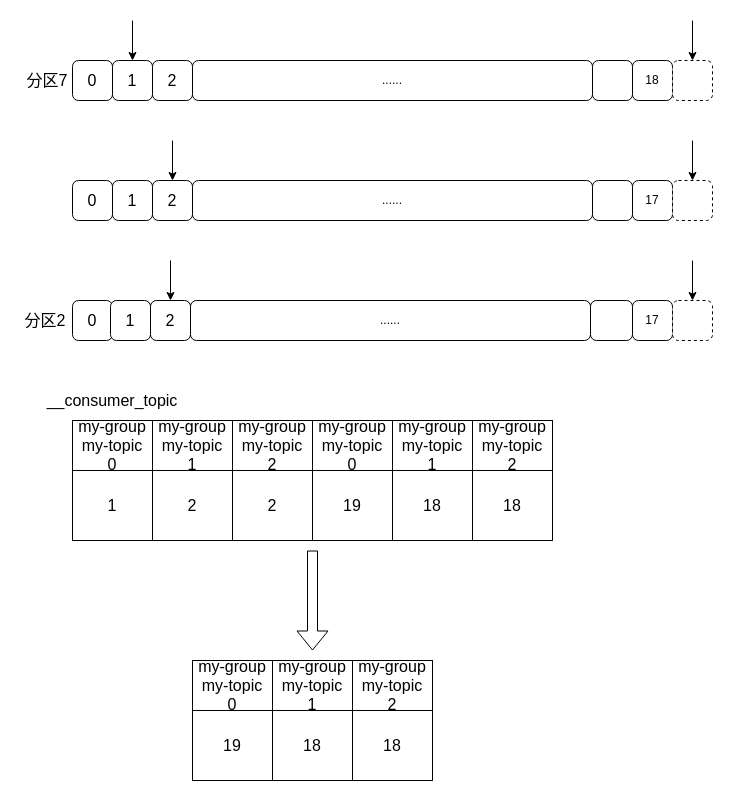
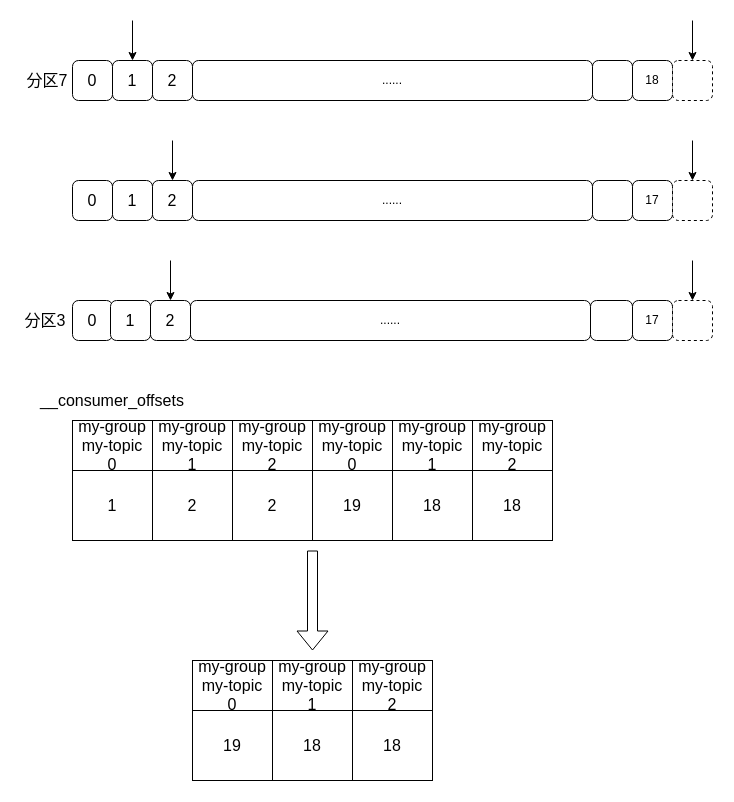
  <mxCell id="0" />
  <mxCell id="1" parent="0" />
  <mxCell id="2" value="&lt;font style=&quot;font-size: 16px&quot;&gt;0&lt;/font&gt;" style="rounded=1;whiteSpace=wrap;html=1;" vertex="1" parent="1"><mxGeometry x="72" y="60" width="40" height="40" as="geometry" /></mxCell>
  <mxCell id="3" value="&lt;font style=&quot;font-size: 16px&quot;&gt;分区7&lt;/font&gt;" style="text;html=1;strokeColor=none;fillColor=none;align=center;verticalAlign=middle;whiteSpace=wrap;rounded=0;" vertex="1" parent="1"><mxGeometry x="22" y="60" width="50" height="40" as="geometry" /></mxCell>
- <mxCell id="4" value="&lt;font style=&quot;font-size: 16px&quot;&gt;分区2&lt;/font&gt;" style="text;html=1;strokeColor=none;fillColor=none;align=center;verticalAlign=middle;whiteSpace=wrap;rounded=0;" vertex="1" parent="1"><mxGeometry x="20" y="300" width="50" height="40" as="geometry" /></mxCell>
+ <mxCell id="4" value="&lt;font style=&quot;font-size: 16px&quot;&gt;分区3&lt;/font&gt;" style="text;html=1;strokeColor=none;fillColor=none;align=center;verticalAlign=middle;whiteSpace=wrap;rounded=0;" vertex="1" parent="1"><mxGeometry x="20" y="300" width="50" height="40" as="geometry" /></mxCell>
  <mxCell id="5" value="&lt;font style=&quot;font-size: 16px&quot;&gt;1&lt;/font&gt;" style="rounded=1;whiteSpace=wrap;html=1;" vertex="1" parent="1"><mxGeometry x="112" y="60" width="40" height="40" as="geometry" /></mxCell>
  <mxCell id="6" value="&lt;font style=&quot;font-size: 16px&quot;&gt;2&lt;/font&gt;" style="rounded=1;whiteSpace=wrap;html=1;" vertex="1" parent="1"><mxGeometry x="152" y="60" width="40" height="40" as="geometry" /></mxCell>
  <mxCell id="7" value="......" style="rounded=1;whiteSpace=wrap;html=1;" vertex="1" parent="1"><mxGeometry x="192" y="60" width="400" height="40" as="geometry" /></mxCell>
  <mxCell id="8" value="" style="rounded=1;whiteSpace=wrap;html=1;" vertex="1" parent="1"><mxGeometry x="592" y="60" width="40" height="40" as="geometry" /></mxCell>
  <mxCell id="9" value="18" style="rounded=1;whiteSpace=wrap;html=1;" vertex="1" parent="1"><mxGeometry x="632" y="60" width="40" height="40" as="geometry" /></mxCell>
  <mxCell id="10" value="&lt;font style=&quot;font-size: 16px&quot;&gt;0&lt;/font&gt;" style="rounded=1;whiteSpace=wrap;html=1;" vertex="1" parent="1"><mxGeometry x="72" y="180" width="40" height="40" as="geometry" /></mxCell>
  <mxCell id="11" value="&lt;font style=&quot;font-size: 16px&quot;&gt;1&lt;/font&gt;" style="rounded=1;whiteSpace=wrap;html=1;" vertex="1" parent="1"><mxGeometry x="112" y="180" width="40" height="40" as="geometry" /></mxCell>
  <mxCell id="12" value="&lt;font style=&quot;font-size: 16px&quot;&gt;2&lt;/font&gt;" style="rounded=1;whiteSpace=wrap;html=1;" vertex="1" parent="1"><mxGeometry x="152" y="180" width="40" height="40" as="geometry" /></mxCell>
  <mxCell id="13" value="......" style="rounded=1;whiteSpace=wrap;html=1;" vertex="1" parent="1"><mxGeometry x="192" y="180" width="400" height="40" as="geometry" /></mxCell>
  <mxCell id="14" value="" style="rounded=1;whiteSpace=wrap;html=1;" vertex="1" parent="1"><mxGeometry x="592" y="180" width="40" height="40" as="geometry" /></mxCell>
  <mxCell id="15" value="17" style="rounded=1;whiteSpace=wrap;html=1;" vertex="1" parent="1"><mxGeometry x="632" y="180" width="40" height="40" as="geometry" /></mxCell>
  <mxCell id="16" value="&lt;font style=&quot;font-size: 16px&quot;&gt;0&lt;/font&gt;" style="rounded=1;whiteSpace=wrap;html=1;" vertex="1" parent="1"><mxGeometry x="72" y="300" width="40" height="40" as="geometry" /></mxCell>
  <mxCell id="17" value="&lt;font style=&quot;font-size: 16px&quot;&gt;1&lt;/font&gt;" style="rounded=1;whiteSpace=wrap;html=1;" vertex="1" parent="1"><mxGeometry x="110" y="300" width="40" height="40" as="geometry" /></mxCell>
  <mxCell id="18" value="&lt;font style=&quot;font-size: 16px&quot;&gt;2&lt;/font&gt;" style="rounded=1;whiteSpace=wrap;html=1;" vertex="1" parent="1"><mxGeometry x="150" y="300" width="40" height="40" as="geometry" /></mxCell>
  <mxCell id="19" value="......" style="rounded=1;whiteSpace=wrap;html=1;" vertex="1" parent="1"><mxGeometry x="190" y="300" width="400" height="40" as="geometry" /></mxCell>
  <mxCell id="20" value="" style="rounded=1;whiteSpace=wrap;html=1;" vertex="1" parent="1"><mxGeometry x="590" y="300" width="42" height="40" as="geometry" /></mxCell>
  <mxCell id="21" value="17" style="rounded=1;whiteSpace=wrap;html=1;" vertex="1" parent="1"><mxGeometry x="632" y="300" width="40" height="40" as="geometry" /></mxCell>
  <mxCell id="22" value="" style="endArrow=classic;html=1;entryX=0.5;entryY=0;entryDx=0;entryDy=0;" edge="1" parent="1" target="5"><mxGeometry width="50" height="50" relative="1" as="geometry"><mxPoint x="132" y="20" as="sourcePoint" /><mxPoint x="52" y="0" as="targetPoint" /></mxGeometry></mxCell>
  <mxCell id="23" value="" style="rounded=1;whiteSpace=wrap;html=1;dashed=1;" vertex="1" parent="1"><mxGeometry x="672" y="60" width="40" height="40" as="geometry" /></mxCell>
  <mxCell id="24" value="" style="endArrow=classic;html=1;entryX=0.5;entryY=0;entryDx=0;entryDy=0;" edge="1" parent="1" target="23"><mxGeometry width="50" height="50" relative="1" as="geometry"><mxPoint x="692" y="20" as="sourcePoint" /><mxPoint x="142" y="70" as="targetPoint" /></mxGeometry></mxCell>
  <mxCell id="25" value="" style="endArrow=classic;html=1;entryX=0.5;entryY=0;entryDx=0;entryDy=0;" edge="1" parent="1" target="12"><mxGeometry width="50" height="50" relative="1" as="geometry"><mxPoint x="172" y="140" as="sourcePoint" /><mxPoint x="152" y="110" as="targetPoint" /></mxGeometry></mxCell>
  <mxCell id="26" value="" style="endArrow=classic;html=1;entryX=0.5;entryY=0;entryDx=0;entryDy=0;" edge="1" parent="1" target="27"><mxGeometry width="50" height="50" relative="1" as="geometry"><mxPoint x="692" y="140" as="sourcePoint" /><mxPoint x="542" y="120" as="targetPoint" /></mxGeometry></mxCell>
  <mxCell id="27" value="" style="rounded=1;whiteSpace=wrap;html=1;dashed=1;" vertex="1" parent="1"><mxGeometry x="672" y="180" width="40" height="40" as="geometry" /></mxCell>
  <mxCell id="28" value="" style="rounded=1;whiteSpace=wrap;html=1;dashed=1;" vertex="1" parent="1"><mxGeometry x="672" y="300" width="40" height="40" as="geometry" /></mxCell>
  <mxCell id="29" value="" style="endArrow=classic;html=1;entryX=0.5;entryY=0;entryDx=0;entryDy=0;" edge="1" parent="1" target="18"><mxGeometry width="50" height="50" relative="1" as="geometry"><mxPoint x="170" y="260" as="sourcePoint" /><mxPoint x="12" y="250" as="targetPoint" /></mxGeometry></mxCell>
  <mxCell id="30" value="" style="endArrow=classic;html=1;entryX=0.5;entryY=0;entryDx=0;entryDy=0;" edge="1" parent="1" target="28"><mxGeometry width="50" height="50" relative="1" as="geometry"><mxPoint x="692" y="260" as="sourcePoint" /><mxPoint x="612" y="240" as="targetPoint" /></mxGeometry></mxCell>
  <mxCell id="31" value="&lt;font style=&quot;font-size: 16px&quot;&gt;my-group&lt;br&gt;my-topic&lt;br&gt;0&lt;/font&gt;" style="rounded=0;whiteSpace=wrap;html=1;" vertex="1" parent="1"><mxGeometry x="72" y="420" width="80" height="50" as="geometry" /></mxCell>
  <mxCell id="32" value="&lt;font style=&quot;font-size: 16px&quot;&gt;my-group&lt;br&gt;my-topic&lt;br&gt;1&lt;br&gt;&lt;/font&gt;" style="rounded=0;whiteSpace=wrap;html=1;" vertex="1" parent="1"><mxGeometry x="152" y="420" width="80" height="50" as="geometry" /></mxCell>
  <mxCell id="33" value="&lt;font style=&quot;font-size: 16px&quot;&gt;my-group&lt;br&gt;my-topic&lt;br&gt;2&lt;br&gt;&lt;/font&gt;" style="rounded=0;whiteSpace=wrap;html=1;" vertex="1" parent="1"><mxGeometry x="232" y="420" width="80" height="50" as="geometry" /></mxCell>
  <mxCell id="34" value="&lt;font style=&quot;font-size: 16px&quot;&gt;1&lt;/font&gt;" style="rounded=0;whiteSpace=wrap;html=1;" vertex="1" parent="1"><mxGeometry x="72" y="470" width="80" height="70" as="geometry" /></mxCell>
  <mxCell id="35" value="&lt;font style=&quot;font-size: 16px&quot;&gt;2&lt;/font&gt;" style="rounded=0;whiteSpace=wrap;html=1;" vertex="1" parent="1"><mxGeometry x="152" y="470" width="80" height="70" as="geometry" /></mxCell>
  <mxCell id="36" value="&lt;font style=&quot;font-size: 16px&quot;&gt;2&lt;/font&gt;" style="rounded=0;whiteSpace=wrap;html=1;" vertex="1" parent="1"><mxGeometry x="232" y="470" width="80" height="70" as="geometry" /></mxCell>
  <mxCell id="37" value="&lt;font style=&quot;font-size: 16px&quot;&gt;my-group&lt;br&gt;my-topic&lt;br&gt;0&lt;/font&gt;" style="rounded=0;whiteSpace=wrap;html=1;" vertex="1" parent="1"><mxGeometry x="312" y="420" width="80" height="50" as="geometry" /></mxCell>
  <mxCell id="38" value="&lt;font style=&quot;font-size: 16px&quot;&gt;my-group&lt;br&gt;my-topic&lt;br&gt;1&lt;br&gt;&lt;/font&gt;" style="rounded=0;whiteSpace=wrap;html=1;" vertex="1" parent="1"><mxGeometry x="392" y="420" width="80" height="50" as="geometry" /></mxCell>
  <mxCell id="39" value="&lt;font style=&quot;font-size: 16px&quot;&gt;my-group&lt;br&gt;my-topic&lt;br&gt;2&lt;br&gt;&lt;/font&gt;" style="rounded=0;whiteSpace=wrap;html=1;" vertex="1" parent="1"><mxGeometry x="472" y="420" width="80" height="50" as="geometry" /></mxCell>
  <mxCell id="40" value="&lt;font style=&quot;font-size: 16px&quot;&gt;19&lt;/font&gt;" style="rounded=0;whiteSpace=wrap;html=1;" vertex="1" parent="1"><mxGeometry x="312" y="470" width="80" height="70" as="geometry" /></mxCell>
  <mxCell id="41" value="&lt;font style=&quot;font-size: 16px&quot;&gt;18&lt;/font&gt;" style="rounded=0;whiteSpace=wrap;html=1;" vertex="1" parent="1"><mxGeometry x="392" y="470" width="80" height="70" as="geometry" /></mxCell>
  <mxCell id="42" value="&lt;font style=&quot;font-size: 16px&quot;&gt;18&lt;/font&gt;" style="rounded=0;whiteSpace=wrap;html=1;" vertex="1" parent="1"><mxGeometry x="472" y="470" width="80" height="70" as="geometry" /></mxCell>
  <mxCell id="43" value="&lt;font style=&quot;font-size: 16px&quot;&gt;my-group&lt;br&gt;my-topic&lt;br&gt;0&lt;/font&gt;" style="rounded=0;whiteSpace=wrap;html=1;" vertex="1" parent="1"><mxGeometry x="192" y="660" width="80" height="50" as="geometry" /></mxCell>
  <mxCell id="44" value="&lt;font style=&quot;font-size: 16px&quot;&gt;my-group&lt;br&gt;my-topic&lt;br&gt;1&lt;br&gt;&lt;/font&gt;" style="rounded=0;whiteSpace=wrap;html=1;" vertex="1" parent="1"><mxGeometry x="272" y="660" width="80" height="50" as="geometry" /></mxCell>
  <mxCell id="45" value="&lt;font style=&quot;font-size: 16px&quot;&gt;my-group&lt;br&gt;my-topic&lt;br&gt;2&lt;br&gt;&lt;/font&gt;" style="rounded=0;whiteSpace=wrap;html=1;" vertex="1" parent="1"><mxGeometry x="352" y="660" width="80" height="50" as="geometry" /></mxCell>
  <mxCell id="46" value="&lt;font style=&quot;font-size: 16px&quot;&gt;19&lt;/font&gt;" style="rounded=0;whiteSpace=wrap;html=1;" vertex="1" parent="1"><mxGeometry x="192" y="710" width="80" height="70" as="geometry" /></mxCell>
  <mxCell id="47" value="&lt;font style=&quot;font-size: 16px&quot;&gt;18&lt;/font&gt;" style="rounded=0;whiteSpace=wrap;html=1;" vertex="1" parent="1"><mxGeometry x="272" y="710" width="80" height="70" as="geometry" /></mxCell>
  <mxCell id="48" value="&lt;font style=&quot;font-size: 16px&quot;&gt;18&lt;/font&gt;" style="rounded=0;whiteSpace=wrap;html=1;" vertex="1" parent="1"><mxGeometry x="352" y="710" width="80" height="70" as="geometry" /></mxCell>
  <mxCell id="49" value="" style="shape=flexArrow;endArrow=classic;html=1;" edge="1" parent="1"><mxGeometry width="50" height="50" relative="1" as="geometry"><mxPoint x="312" y="550" as="sourcePoint" /><mxPoint x="312" y="650" as="targetPoint" /></mxGeometry></mxCell>
- <mxCell id="50" value="&lt;font style=&quot;font-size: 16px&quot;&gt;__consumer_topic&lt;/font&gt;" style="text;html=1;strokeColor=none;fillColor=none;align=center;verticalAlign=middle;whiteSpace=wrap;rounded=0;" vertex="1" parent="1"><mxGeometry x="32" y="380" width="160" height="40" as="geometry" /></mxCell>
+ <mxCell id="50" value="&lt;font style=&quot;font-size: 16px&quot;&gt;__consumer_offsets&lt;/font&gt;" style="text;html=1;strokeColor=none;fillColor=none;align=center;verticalAlign=middle;whiteSpace=wrap;rounded=0;" vertex="1" parent="1"><mxGeometry x="32" y="380" width="160" height="40" as="geometry" /></mxCell>
